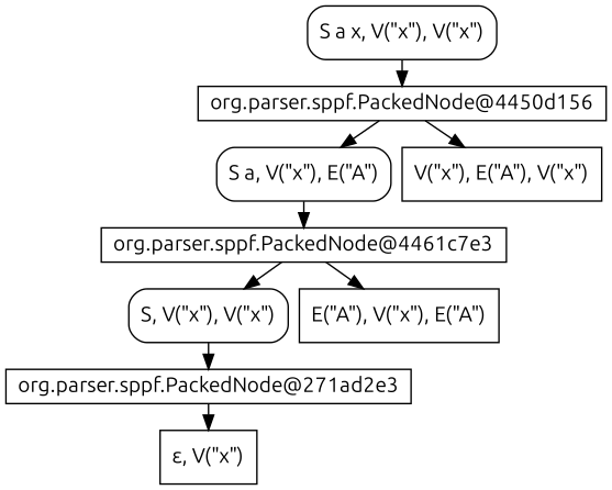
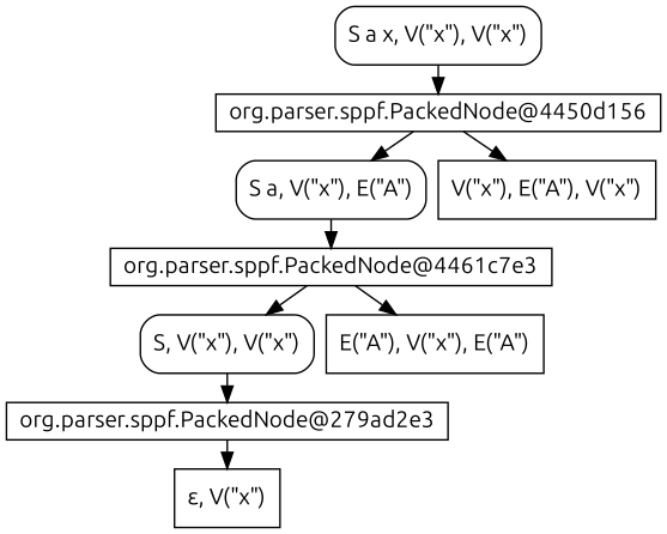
  digraph {
    fontname=Ubuntu
    nodesep=0.1
    ranksep=0.25
    node [fontname=Ubuntu shape=box]
    edge [fontname=Ubuntu]
    n1 [height=0.5 label="S, V(\"x\"), V(\"x\")" style=rounded width=0.75]
-   "org.parser.sppf.PackedNode@279ad2e3" [height=0.2 ordering=out width=0.2 label="org.parser.sppf.PackedNode@271ad2e3"]
+   "org.parser.sppf.PackedNode@279ad2e3" [height=0.2 ordering=out width=0.2]
    n3 [height=0.5 label="ε, V(\"x\")" width=0.75]
    n4 [height=0.5 label="S a x, V(\"x\"), V(\"x\")" style=rounded width=0.75]
    "org.parser.sppf.PackedNode@4450d156" [height=0.2 ordering=out width=0.2]
    n6 [height=0.5 label="S a, V(\"x\"), E(\"A\")" style=rounded width=0.75]
    n7 [height=0.5 label="V(\"x\"), E(\"A\"), V(\"x\")" width=0.75]
    "org.parser.sppf.PackedNode@4461c7e3" [height=0.2 ordering=out width=0.2]
    n9 [height=0.5 label="E(\"A\"), V(\"x\"), E(\"A\")" width=0.75]
    n1 -> "org.parser.sppf.PackedNode@279ad2e3"
    "org.parser.sppf.PackedNode@279ad2e3" -> n3
    n4 -> "org.parser.sppf.PackedNode@4450d156"
    "org.parser.sppf.PackedNode@4450d156" -> n6
    "org.parser.sppf.PackedNode@4450d156" -> n7
    n6 -> "org.parser.sppf.PackedNode@4461c7e3"
    "org.parser.sppf.PackedNode@4461c7e3" -> n1
    "org.parser.sppf.PackedNode@4461c7e3" -> n9
  }
